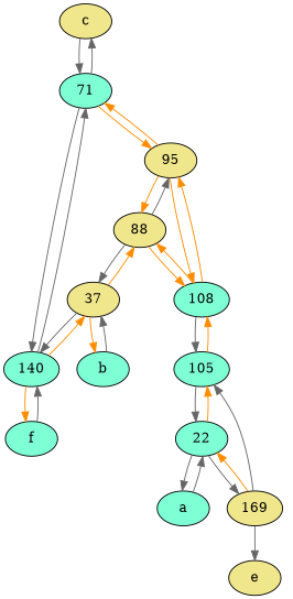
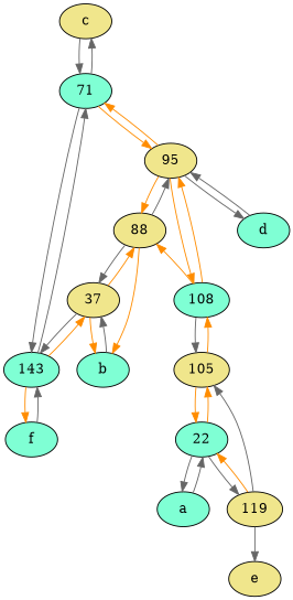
  digraph {
    node [fillcolor=aquamarine style=filled]
    edge [color=gray40]
    c [fillcolor=khaki]
    71
-   143 [label=140]
+   143
    95 [fillcolor=khaki]
    n5 [fillcolor=khaki label=37]
    b
    88 [fillcolor=khaki]
    a
    22
-   105
-   119 [fillcolor=khaki label=169]
+   105 [fillcolor=khaki]
+   119 [fillcolor=khaki]
    n12 [label=108]
    e [fillcolor=khaki]
    f
+   d
    c -> 71
    71 -> c
    71 -> 143
    71 -> 95 [color=darkorange]
    143 -> 71
    143 -> n5 [color=darkorange]
    143 -> f [color=darkorange]
    95 -> 71 [color=darkorange]
    95 -> 88 [color=darkorange]
    95 -> n12 [color=darkorange]
+   95 -> d
    n5 -> 143
    n5 -> b [color=darkorange]
    n5 -> 88 [color=darkorange]
    b -> n5
    88 -> 95
    88 -> n5
-   88 -> n12 [color=darkorange]
+   88 -> b [color=darkorange]
    a -> 22
    22 -> a
    22 -> 105 [color=darkorange]
    22 -> 119
-   105 -> 22
+   105 -> 22 [color=darkorange]
    105 -> n12 [color=darkorange]
    119 -> 22 [color=darkorange]
    119 -> 105
    119 -> e
    n12 -> 95 [color=darkorange]
    n12 -> 88 [color=darkorange]
    n12 -> 105
    f -> 143
+   d -> 95
  }
